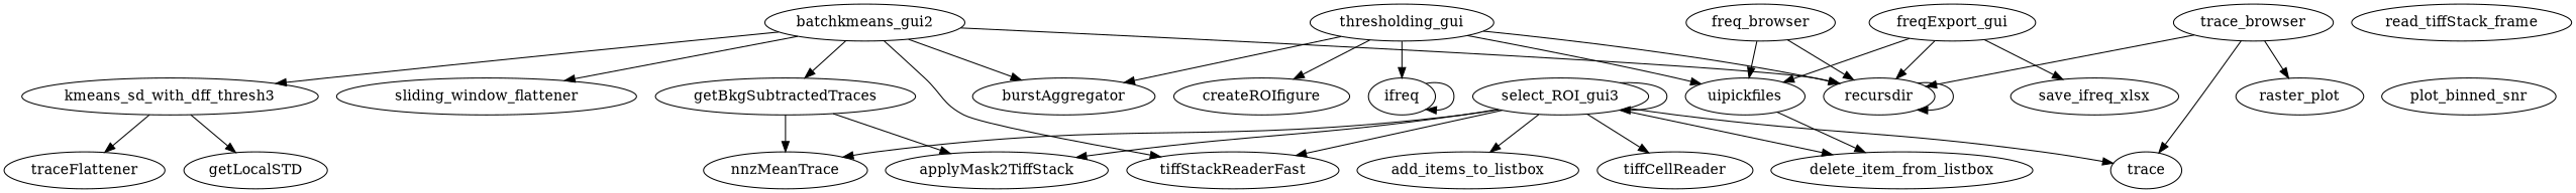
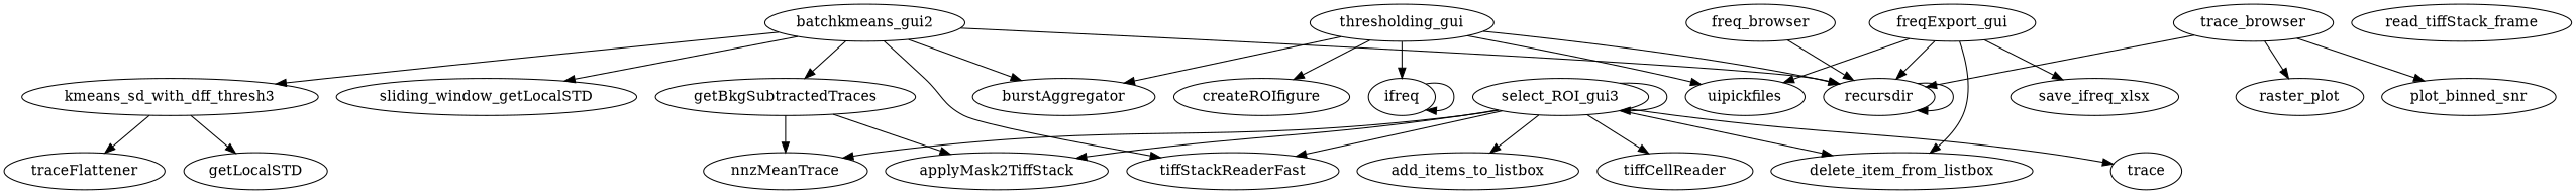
  digraph {
    batchkmeans_gui2
    burstAggregator
    getBkgSubtractedTraces
    kmeans_sd_with_dff_thresh3
    recursdir
-   sliding_window_flattener
+   sliding_window_flattener [label=sliding_window_getLocalSTD]
    tiffStackReaderFast
    applyMask2TiffStack
    nnzMeanTrace
    getLocalSTD
    traceFlattener
    freqExport_gui
    delete_item_from_listbox
    save_ifreq_xlsx
    uipickfiles
    freq_browser
    ifreq
    select_ROI_gui3
    add_items_to_listbox
    n20 [label=trace]
    tiffCellReader
    thresholding_gui
    createROIfigure
    trace_browser
    raster_plot
    plot_binned_snr
    read_tiffStack_frame
    batchkmeans_gui2 -> burstAggregator
    batchkmeans_gui2 -> getBkgSubtractedTraces
    batchkmeans_gui2 -> kmeans_sd_with_dff_thresh3
    batchkmeans_gui2 -> recursdir
    batchkmeans_gui2 -> sliding_window_flattener
    batchkmeans_gui2 -> tiffStackReaderFast
    getBkgSubtractedTraces -> applyMask2TiffStack
    getBkgSubtractedTraces -> nnzMeanTrace
    kmeans_sd_with_dff_thresh3 -> getLocalSTD
    kmeans_sd_with_dff_thresh3 -> traceFlattener
    recursdir -> recursdir
    freqExport_gui -> recursdir
-   uipickfiles -> delete_item_from_listbox
+   freqExport_gui -> delete_item_from_listbox
    freqExport_gui -> save_ifreq_xlsx
    freqExport_gui -> uipickfiles
    freq_browser -> recursdir
-   freq_browser -> uipickfiles
    ifreq -> ifreq
    select_ROI_gui3 -> tiffStackReaderFast
    select_ROI_gui3 -> applyMask2TiffStack
    select_ROI_gui3 -> nnzMeanTrace
    select_ROI_gui3 -> delete_item_from_listbox
    select_ROI_gui3 -> select_ROI_gui3
    select_ROI_gui3 -> add_items_to_listbox
    select_ROI_gui3 -> n20
    select_ROI_gui3 -> tiffCellReader
    thresholding_gui -> burstAggregator
    thresholding_gui -> recursdir
    thresholding_gui -> uipickfiles
    thresholding_gui -> ifreq
    thresholding_gui -> createROIfigure
    trace_browser -> recursdir
-   trace_browser -> n20
+   trace_browser -> plot_binned_snr
    trace_browser -> raster_plot
  }
